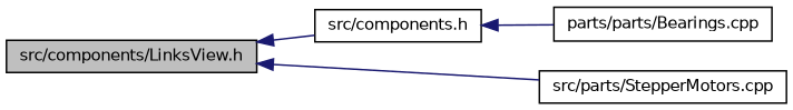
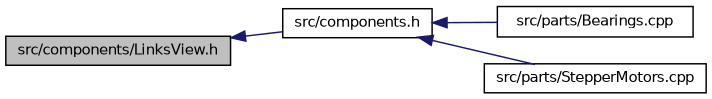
  digraph {
    rankdir=LR
    node [color=black fillcolor=white fontname=Helvetica fontsize=10 shape=record style=filled]
    edge [color=midnightblue dir=back fontname=Helvetica fontsize=10 labelfontname=Helvetica labelfontsize=10 style=solid]
    n1 [fillcolor=grey75 fontcolor=black height=0.2 label="src/components/LinksView.h" width=0.4]
    n2 [height=0.2 label="src/components.h" width=0.4]
-   n3 [height=0.2 label="parts/parts/Bearings.cpp" width=0.4]
+   n3 [height=0.2 label="src/parts/Bearings.cpp" width=0.4]
    n4 [height=0.2 label="src/parts/StepperMotors.cpp" width=0.4]
    n1 -> n2
    n2 -> n3
-   n1 -> n4
+   n2 -> n4
  }
